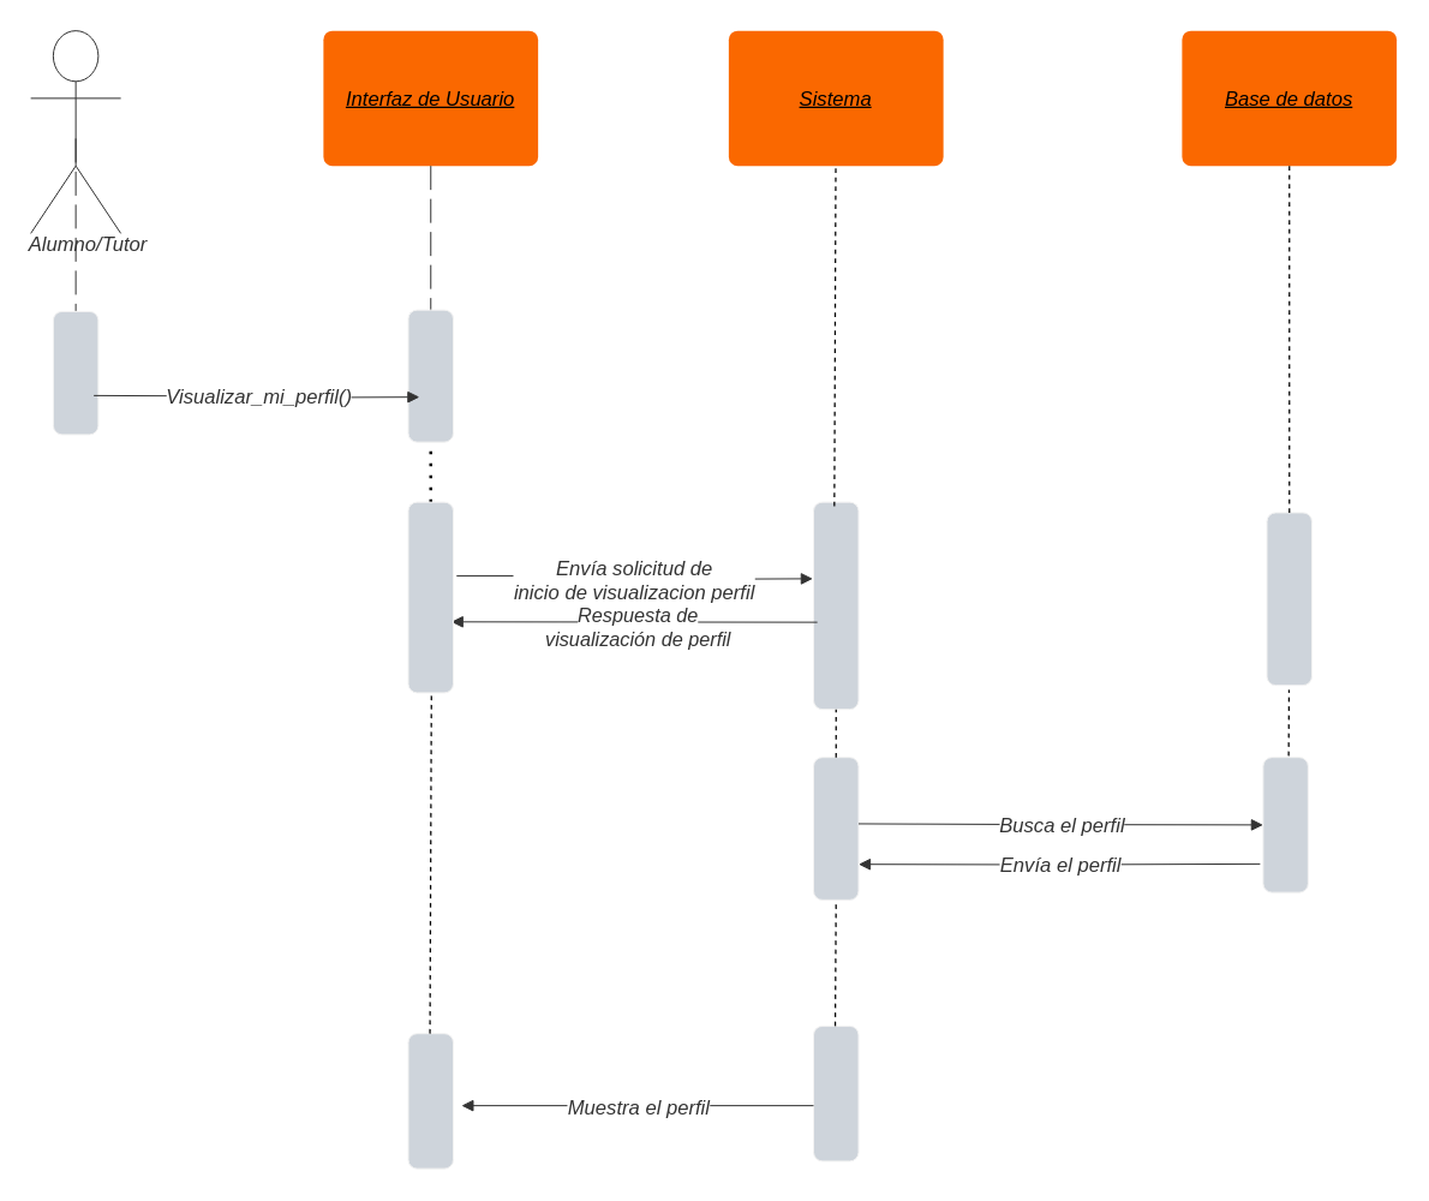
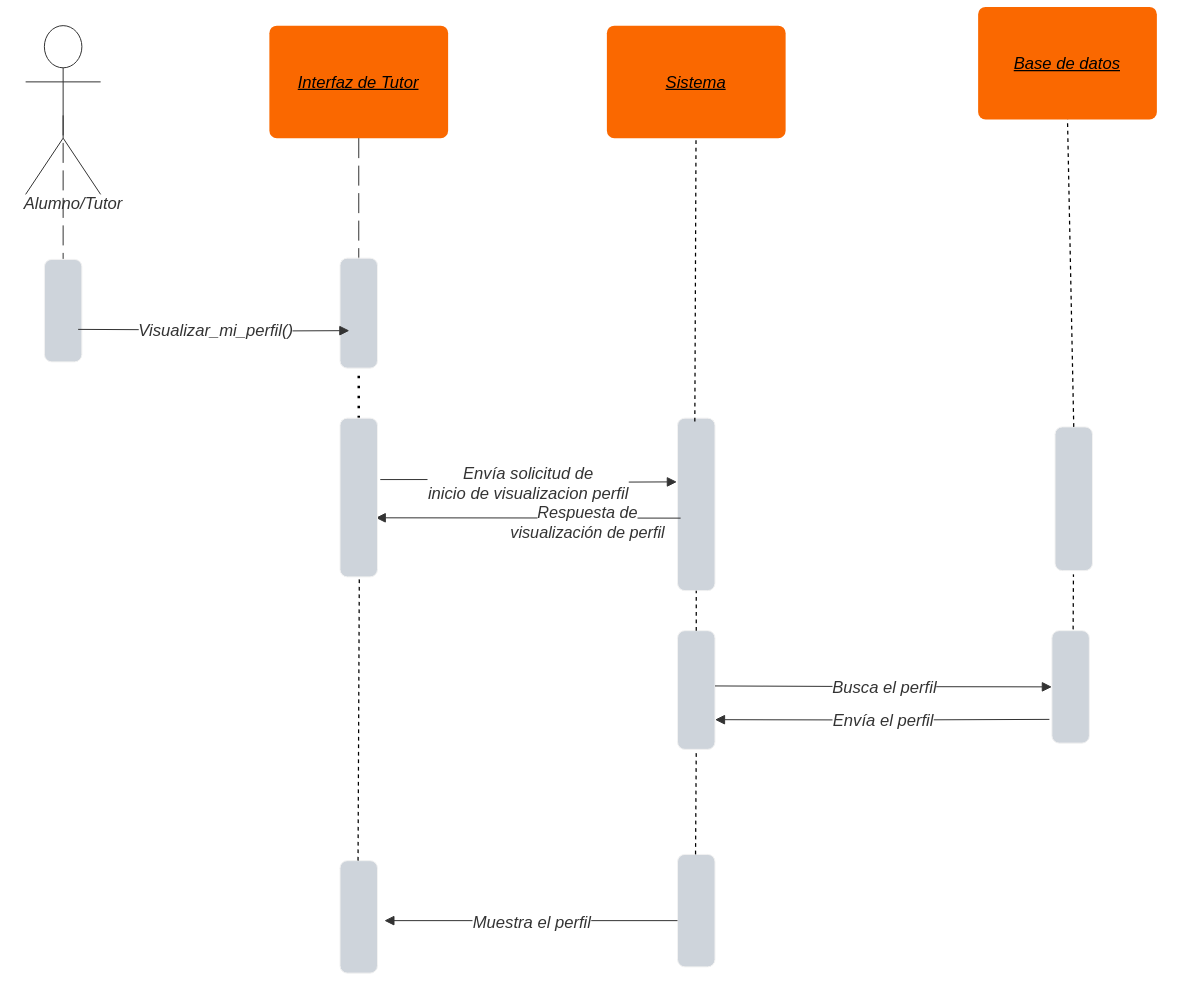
  <mxCell id="0" />
  <mxCell id="1" parent="0" />
- <mxCell id="2" value="Interfaz de Usuario" style="html=1;overflow=block;blockSpacing=1;whiteSpace=wrap;fontSize=13.3;fontColor=#000000;fontStyle=6;align=center;spacing=0;strokeOpacity=0;fillOpacity=100;rounded=1;absoluteArcSize=1;arcSize=12;fillColor=#fa6800;strokeWidth=0.8;strokeColor=#C73500;" vertex="1" parent="1"><mxGeometry x="215" y="20" width="143" height="90" as="geometry" /></mxCell>
+ <mxCell id="2" value="Interfaz de Tutor" style="html=1;overflow=block;blockSpacing=1;whiteSpace=wrap;fontSize=13.3;fontColor=#000000;fontStyle=6;align=center;spacing=0;strokeOpacity=0;fillOpacity=100;rounded=1;absoluteArcSize=1;arcSize=12;fillColor=#fa6800;strokeWidth=0.8;strokeColor=#C73500;" vertex="1" parent="1"><mxGeometry x="215" y="20" width="143" height="90" as="geometry" /></mxCell>
  <mxCell id="3" value="Sistema" style="html=1;overflow=block;blockSpacing=1;whiteSpace=wrap;fontSize=13.3;fontColor=#000000;fontStyle=6;align=center;spacing=0;strokeOpacity=0;fillOpacity=100;rounded=1;absoluteArcSize=1;arcSize=12;fillColor=#fa6800;strokeWidth=0.8;strokeColor=#C73500;" vertex="1" parent="1"><mxGeometry x="485" y="20" width="143" height="90" as="geometry" /></mxCell>
  <mxCell id="4" value="Alumno/Tutor" style="html=1;overflow=block;blockSpacing=1;shape=umlActor;labelPosition=center;verticalLabelPosition=bottom;verticalAlign=top;whiteSpace=nowrap;fontSize=13.3;fontColor=#333333;fontStyle=2;align=center;spacing=0;strokeColor=#333333;strokeOpacity=100;fillOpacity=100;rounded=1;absoluteArcSize=1;arcSize=12;fillColor=#ffffff;strokeWidth=0.8;lucidId=Yu5MdgyV5tNR;" vertex="1" parent="1"><mxGeometry x="20" y="20" width="60" height="135" as="geometry" /></mxCell>
  <mxCell id="5" value="" style="html=1;jettySize=18;whiteSpace=wrap;fontSize=13;strokeColor=#333333;strokeOpacity=100;strokeWidth=0.8;rounded=1;arcSize=10;edgeStyle=orthogonalEdgeStyle;startArrow=none;endArrow=block;endFill=1;exitX=1.074;exitY=0.387;exitPerimeter=0;lucidId=Yu5M8hheeUyh;exitDx=0;exitDy=0;" edge="1" parent="1" source="19"><mxGeometry width="100" height="100" relative="1" as="geometry"><Array as="points" /><mxPoint x="541" y="385" as="targetPoint" /></mxGeometry></mxCell>
  <mxCell id="6" value="Envía solicitud de &lt;br&gt;inicio de visualizacion perfil" style="text;html=1;resizable=0;labelBackgroundColor=default;align=center;verticalAlign=middle;fontStyle=2;fontColor=#333333;fontSize=13.3;" vertex="1" parent="5"><mxGeometry relative="1" as="geometry"><mxPoint as="offset" /></mxGeometry></mxCell>
  <mxCell id="7" value="" style="html=1;jettySize=18;whiteSpace=wrap;fontSize=13;fontFamily=helvetica;strokeColor=#333333;strokeOpacity=100;dashed=1;fixDash=1;dashPattern=16 6;strokeWidth=0.8;rounded=0;startArrow=none;endArrow=none;exitX=0.5;exitY=1;exitPerimeter=0;entryX=0.5;entryY=0.432;entryPerimeter=0;lucidId=Yu5M4GIAFP0a;" edge="1" parent="1" source="2" target="8"><mxGeometry width="100" height="100" relative="1" as="geometry"><Array as="points" /><mxPoint x="287" y="110" as="sourcePoint" /><mxPoint x="286.5" y="719.92" as="targetPoint" /></mxGeometry></mxCell>
  <mxCell id="8" value="" style="html=1;overflow=block;blockSpacing=1;whiteSpace=wrap;fontSize=13;spacing=0;strokeColor=#f2f2f2;strokeOpacity=100;fillOpacity=100;rounded=1;absoluteArcSize=1;arcSize=12;fillColor=#ced4db;strokeWidth=0.8;lucidId=Yu5MhR-oMSno;" vertex="1" parent="1"><mxGeometry x="271.5" y="206" width="30" height="88" as="geometry" /></mxCell>
  <mxCell id="9" value="" style="html=1;jettySize=18;whiteSpace=wrap;fontSize=13;strokeColor=#333333;strokeOpacity=100;dashed=1;fixDash=1;dashPattern=16 6;strokeWidth=0.8;rounded=1;arcSize=10;edgeStyle=orthogonalEdgeStyle;startArrow=none;endArrow=none;exitX=0.5;exitY=0.532;exitPerimeter=0;lucidId=Yu5Migy3NWk_;" edge="1" parent="1" source="4" target="10"><mxGeometry width="100" height="100" relative="1" as="geometry"><Array as="points" /><mxPoint x="55" y="448" as="targetPoint" /><mxPoint x="50" y="120" as="sourcePoint" /></mxGeometry></mxCell>
  <mxCell id="10" value="" style="html=1;overflow=block;blockSpacing=1;whiteSpace=wrap;fontSize=13;spacing=0;strokeColor=#f2f2f2;strokeOpacity=100;fillOpacity=100;rounded=1;absoluteArcSize=1;arcSize=12;fillColor=#ced4db;strokeWidth=0.8;lucidId=Yu5MhR-oMSno;" vertex="1" parent="1"><mxGeometry x="35" y="207" width="30" height="82" as="geometry" /></mxCell>
  <mxCell id="11" value="" style="points=[[1.013,0.586,0]];html=1;overflow=block;blockSpacing=1;whiteSpace=wrap;fontSize=13;spacing=0;strokeColor=#f2f2f2;strokeOpacity=100;fillOpacity=100;rounded=1;absoluteArcSize=1;arcSize=12;fillColor=#ced4db;strokeWidth=0.8;lucidId=Yu5MsRc69goB;" vertex="1" parent="1"><mxGeometry x="541.5" y="334" width="30" height="138" as="geometry" /></mxCell>
  <mxCell id="12" value="" style="html=1;jettySize=18;whiteSpace=wrap;fontSize=13;strokeColor=#333333;strokeOpacity=100;strokeWidth=0.8;rounded=1;arcSize=10;edgeStyle=orthogonalEdgeStyle;startArrow=none;endArrow=block;endFill=1;lucidId=Yu5M0A2JVvTe;" edge="1" parent="1"><mxGeometry width="100" height="100" relative="1" as="geometry"><Array as="points" /><mxPoint x="62" y="263" as="sourcePoint" /><mxPoint x="279" y="264" as="targetPoint" /></mxGeometry></mxCell>
  <mxCell id="13" value="Visualizar_mi_perfil()" style="text;html=1;resizable=0;labelBackgroundColor=default;align=center;verticalAlign=middle;fontStyle=2;fontColor=#333333;fontSize=13.3;" vertex="1" parent="12"><mxGeometry relative="1" as="geometry"><mxPoint as="offset" /></mxGeometry></mxCell>
  <mxCell id="14" value="" style="html=1;jettySize=18;whiteSpace=wrap;fontSize=13;fontFamily=helvetica;strokeColor=#333333;strokeOpacity=100;strokeWidth=0.8;rounded=0;startArrow=none;endArrow=block;endFill=1;exitX=0;exitY=0.5;lucidId=Yu5MB3FtIlV_;exitDx=0;exitDy=0;entryX=0.953;entryY=0.628;entryDx=0;entryDy=0;entryPerimeter=0;" edge="1" parent="1" target="19"><mxGeometry width="100" height="100" relative="1" as="geometry"><Array as="points" /><mxPoint x="544" y="414" as="sourcePoint" /><mxPoint x="303" y="414" as="targetPoint" /></mxGeometry></mxCell>
- <mxCell id="15" value="&lt;div style=&quot;text-align: center;&quot;&gt;&lt;font color=&quot;#333333&quot;&gt;&lt;span style=&quot;background-color: rgb(255, 255, 255);&quot;&gt;&lt;i style=&quot;&quot;&gt;&lt;span style=&quot;font-size: 13px;&quot;&gt;Respuesta de visualización&amp;nbsp;de perfil&lt;/span&gt;&lt;/i&gt;&lt;/span&gt;&lt;/font&gt;&lt;/div&gt;" style="text;whiteSpace=wrap;html=1;" vertex="1" parent="1"><mxGeometry x="360" y="395" width="128" height="38" as="geometry" /></mxCell>
+ <mxCell id="15" value="&lt;div style=&quot;text-align: center;&quot;&gt;&lt;font color=&quot;#333333&quot;&gt;&lt;span style=&quot;background-color: rgb(255, 255, 255);&quot;&gt;&lt;i style=&quot;&quot;&gt;&lt;span style=&quot;font-size: 13px;&quot;&gt;Respuesta de visualización&amp;nbsp;de perfil&lt;/span&gt;&lt;/i&gt;&lt;/span&gt;&lt;/font&gt;&lt;/div&gt;" style="text;whiteSpace=wrap;html=1;" vertex="1" parent="1"><mxGeometry x="405" y="395" width="128" height="38" as="geometry" /></mxCell>
  <mxCell id="16" value="" style="html=1;overflow=block;blockSpacing=1;whiteSpace=wrap;fontSize=13;spacing=0;strokeColor=#f2f2f2;strokeOpacity=100;fillOpacity=100;rounded=1;absoluteArcSize=1;arcSize=12;fillColor=#ced4db;strokeWidth=0.8;lucidId=Yu5MydJHa4al;" vertex="1" parent="1"><mxGeometry x="541.5" y="504" width="30" height="95" as="geometry" /></mxCell>
  <mxCell id="17" value="" style="endArrow=none;dashed=1;html=1;dashPattern=1 3;strokeWidth=2;rounded=0;entryX=0.5;entryY=1;entryDx=0;entryDy=0;exitX=0.5;exitY=0;exitDx=0;exitDy=0;" edge="1" parent="1" source="19" target="8"><mxGeometry width="50" height="50" relative="1" as="geometry"><mxPoint x="261.5" y="507" as="sourcePoint" /><mxPoint x="311.5" y="457" as="targetPoint" /></mxGeometry></mxCell>
  <mxCell id="18" value="" style="endArrow=none;dashed=1;html=1;rounded=0;exitX=0.5;exitY=0;exitDx=0;exitDy=0;" edge="1" parent="1" source="16" target="11"><mxGeometry width="50" height="50" relative="1" as="geometry"><mxPoint x="509" y="526" as="sourcePoint" /><mxPoint x="559" y="476" as="targetPoint" /></mxGeometry></mxCell>
  <mxCell id="19" value="" style="html=1;overflow=block;blockSpacing=1;whiteSpace=wrap;fontSize=13;spacing=0;strokeColor=#f2f2f2;strokeOpacity=100;fillOpacity=100;rounded=1;absoluteArcSize=1;arcSize=12;fillColor=#ced4db;strokeWidth=0.8;lucidId=Yu5MhR-oMSno;" vertex="1" parent="1"><mxGeometry x="271.5" y="334" width="30" height="127" as="geometry" /></mxCell>
  <mxCell id="20" value="" style="endArrow=none;dashed=1;html=1;rounded=0;exitX=0.462;exitY=0.019;exitDx=0;exitDy=0;exitPerimeter=0;" edge="1" parent="1" source="11" target="3"><mxGeometry width="50" height="50" relative="1" as="geometry"><mxPoint x="556.05" y="318" as="sourcePoint" /><mxPoint x="556.05" y="286" as="targetPoint" /></mxGeometry></mxCell>
  <mxCell id="21" value="" style="html=1;overflow=block;blockSpacing=1;whiteSpace=wrap;fontSize=13;spacing=0;strokeColor=#f2f2f2;strokeOpacity=100;fillOpacity=100;rounded=1;absoluteArcSize=1;arcSize=12;fillColor=#ced4db;strokeWidth=0.8;lucidId=Yu5MydJHa4al;" vertex="1" parent="1"><mxGeometry x="843.5" y="341" width="30" height="115" as="geometry" /></mxCell>
- <mxCell id="22" value="Base de datos" style="html=1;overflow=block;blockSpacing=1;whiteSpace=wrap;fontSize=13.3;fontColor=#000000;fontStyle=6;align=center;spacing=0;strokeOpacity=0;fillOpacity=100;rounded=1;absoluteArcSize=1;arcSize=12;fillColor=#fa6800;strokeWidth=0.8;strokeColor=#C73500;" vertex="1" parent="1"><mxGeometry x="787" y="20" width="143" height="90" as="geometry" /></mxCell>
+ <mxCell id="22" value="Base de datos" style="html=1;overflow=block;blockSpacing=1;whiteSpace=wrap;fontSize=13.3;fontColor=#000000;fontStyle=6;align=center;spacing=0;strokeOpacity=0;fillOpacity=100;rounded=1;absoluteArcSize=1;arcSize=12;fillColor=#fa6800;strokeWidth=0.8;strokeColor=#C73500;" vertex="1" parent="1"><mxGeometry x="782" y="5" width="143" height="90" as="geometry" /></mxCell>
  <mxCell id="23" value="" style="html=1;overflow=block;blockSpacing=1;whiteSpace=wrap;fontSize=13;spacing=0;strokeColor=#f2f2f2;strokeOpacity=100;fillOpacity=100;rounded=1;absoluteArcSize=1;arcSize=12;fillColor=#ced4db;strokeWidth=0.8;lucidId=Yu5MydJHa4al;" vertex="1" parent="1"><mxGeometry x="841" y="504" width="30" height="90" as="geometry" /></mxCell>
  <mxCell id="24" value="" style="endArrow=none;dashed=1;html=1;rounded=0;exitX=0.5;exitY=0;exitDx=0;exitDy=0;entryX=0.5;entryY=1;entryDx=0;entryDy=0;" edge="1" parent="1" source="21" target="22"><mxGeometry width="50" height="50" relative="1" as="geometry"><mxPoint x="759" y="382" as="sourcePoint" /><mxPoint x="760" y="155" as="targetPoint" /></mxGeometry></mxCell>
  <mxCell id="25" value="" style="html=1;overflow=block;blockSpacing=1;whiteSpace=wrap;fontSize=13;spacing=0;strokeColor=#f2f2f2;strokeOpacity=100;fillOpacity=100;rounded=1;absoluteArcSize=1;arcSize=12;fillColor=#ced4db;strokeWidth=0.8;lucidId=Yu5MydJHa4al;" vertex="1" parent="1"><mxGeometry x="541.5" y="683" width="30" height="90" as="geometry" /></mxCell>
  <mxCell id="26" value="" style="html=1;jettySize=18;whiteSpace=wrap;fontSize=13;strokeColor=#333333;strokeOpacity=100;strokeWidth=0.8;rounded=1;arcSize=10;edgeStyle=orthogonalEdgeStyle;startArrow=none;endArrow=block;endFill=1;lucidId=Yu5M0A2JVvTe;entryX=0;entryY=0.5;entryDx=0;entryDy=0;" edge="1" parent="1" target="23"><mxGeometry width="100" height="100" relative="1" as="geometry"><Array as="points" /><mxPoint x="571.5" y="548.25" as="sourcePoint" /><mxPoint x="788.5" y="549.25" as="targetPoint" /></mxGeometry></mxCell>
  <mxCell id="27" value="Busca el perfil" style="text;html=1;resizable=0;labelBackgroundColor=default;align=center;verticalAlign=middle;fontStyle=2;fontColor=#333333;fontSize=13.3;" vertex="1" parent="26"><mxGeometry relative="1" as="geometry"><mxPoint as="offset" /></mxGeometry></mxCell>
  <mxCell id="28" value="" style="html=1;jettySize=18;whiteSpace=wrap;fontSize=13;strokeColor=#333333;strokeOpacity=100;strokeWidth=0.8;rounded=1;arcSize=10;edgeStyle=orthogonalEdgeStyle;startArrow=none;endArrow=block;endFill=1;lucidId=Yu5M0A2JVvTe;entryX=1;entryY=0.75;entryDx=0;entryDy=0;" edge="1" parent="1" target="16"><mxGeometry width="100" height="100" relative="1" as="geometry"><Array as="points" /><mxPoint x="839" y="575" as="sourcePoint" /><mxPoint x="855" y="628" as="targetPoint" /></mxGeometry></mxCell>
  <mxCell id="29" value="Envía el perfil" style="text;html=1;resizable=0;labelBackgroundColor=default;align=center;verticalAlign=middle;fontStyle=2;fontColor=#333333;fontSize=13.3;" vertex="1" parent="28"><mxGeometry relative="1" as="geometry"><mxPoint as="offset" /></mxGeometry></mxCell>
  <mxCell id="30" value="" style="endArrow=none;dashed=1;html=1;rounded=0;" edge="1" parent="1"><mxGeometry width="50" height="50" relative="1" as="geometry"><mxPoint x="858" y="503" as="sourcePoint" /><mxPoint x="858.26" y="459" as="targetPoint" /></mxGeometry></mxCell>
  <mxCell id="31" value="" style="html=1;jettySize=18;whiteSpace=wrap;fontSize=13;strokeColor=#333333;strokeOpacity=100;strokeWidth=0.8;rounded=1;arcSize=10;edgeStyle=orthogonalEdgeStyle;startArrow=none;endArrow=block;endFill=1;lucidId=Yu5M0A2JVvTe;" edge="1" parent="1"><mxGeometry width="100" height="100" relative="1" as="geometry"><Array as="points" /><mxPoint x="541.5" y="736" as="sourcePoint" /><mxPoint x="307" y="736" as="targetPoint" /></mxGeometry></mxCell>
  <mxCell id="32" value="Muestra el perfil" style="text;html=1;resizable=0;labelBackgroundColor=default;align=center;verticalAlign=middle;fontStyle=2;fontColor=#333333;fontSize=13.3;" vertex="1" parent="31"><mxGeometry relative="1" as="geometry"><mxPoint as="offset" /></mxGeometry></mxCell>
  <mxCell id="33" value="" style="html=1;overflow=block;blockSpacing=1;whiteSpace=wrap;fontSize=13;spacing=0;strokeColor=#f2f2f2;strokeOpacity=100;fillOpacity=100;rounded=1;absoluteArcSize=1;arcSize=12;fillColor=#ced4db;strokeWidth=0.8;lucidId=Yu5MydJHa4al;" vertex="1" parent="1"><mxGeometry x="271.5" y="688" width="30" height="90" as="geometry" /></mxCell>
  <mxCell id="34" value="" style="endArrow=none;dashed=1;html=1;rounded=0;exitX=0.462;exitY=0.019;exitDx=0;exitDy=0;exitPerimeter=0;" edge="1" parent="1"><mxGeometry width="50" height="50" relative="1" as="geometry"><mxPoint x="285.94" y="688" as="sourcePoint" /><mxPoint x="286.94" y="461" as="targetPoint" /></mxGeometry></mxCell>
  <mxCell id="35" value="" style="endArrow=none;dashed=1;html=1;rounded=0;entryX=0.5;entryY=1;entryDx=0;entryDy=0;" edge="1" parent="1" target="16"><mxGeometry width="50" height="50" relative="1" as="geometry"><mxPoint x="555.94" y="683" as="sourcePoint" /><mxPoint x="556.2" y="639" as="targetPoint" /></mxGeometry></mxCell>
